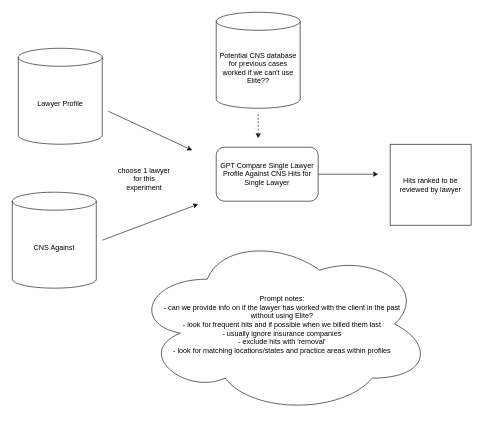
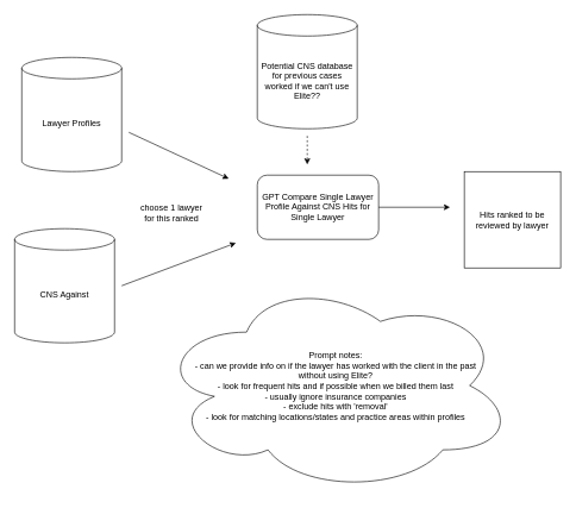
  <mxCell id="0" />
  <mxCell id="1" parent="0" />
- <mxCell id="2" value="Lawyer Profile" style="shape=cylinder3;whiteSpace=wrap;html=1;boundedLbl=1;backgroundOutline=1;size=15;" vertex="1" parent="1"><mxGeometry x="30" y="80" width="140" height="160" as="geometry" /></mxCell>
+ <mxCell id="2" value="Lawyer Profiles" style="shape=cylinder3;whiteSpace=wrap;html=1;boundedLbl=1;backgroundOutline=1;size=15;" vertex="1" parent="1"><mxGeometry x="30" y="80" width="140" height="160" as="geometry" /></mxCell>
  <mxCell id="3" value="CNS Against" style="shape=cylinder3;whiteSpace=wrap;html=1;boundedLbl=1;backgroundOutline=1;size=15;" vertex="1" parent="1"><mxGeometry x="20" y="320" width="140" height="160" as="geometry" /></mxCell>
  <mxCell id="4" value="GPT Compare Single Lawyer Profile Against CNS Hits for Single Lawyer" style="rounded=1;whiteSpace=wrap;html=1;" vertex="1" parent="1"><mxGeometry x="360" y="245" width="170" height="90" as="geometry" /></mxCell>
  <mxCell id="5" value="Hits ranked to be reviewed by lawyer" style="rounded=0;whiteSpace=wrap;html=1;" vertex="1" parent="1"><mxGeometry x="650" y="240" width="135" height="135" as="geometry" /></mxCell>
  <mxCell id="6" value="" style="endArrow=classic;html=1;rounded=0;" edge="1" parent="1"><mxGeometry width="50" height="50" relative="1" as="geometry"><mxPoint x="180" y="185" as="sourcePoint" /><mxPoint x="320" y="250" as="targetPoint" /></mxGeometry></mxCell>
  <mxCell id="7" value="" style="endArrow=classic;html=1;rounded=0;" edge="1" parent="1"><mxGeometry width="50" height="50" relative="1" as="geometry"><mxPoint x="170" y="400" as="sourcePoint" /><mxPoint x="330" y="340" as="targetPoint" /></mxGeometry></mxCell>
  <mxCell id="8" value="Prompt notes:&lt;div&gt;- can we provide info on if the lawyer has worked with the client in the past without using Elite?&lt;/div&gt;&lt;div&gt;- look for frequent hits and if possible when we billed them last&lt;/div&gt;&lt;div&gt;- usually ignore insurance companies&lt;/div&gt;&lt;div&gt;- exclude hits with 'removal'&lt;/div&gt;&lt;div&gt;- look for matching locations/states and practice areas within profiles&lt;/div&gt;" style="ellipse;shape=cloud;whiteSpace=wrap;html=1;spacing=2;spacingTop=2;spacingLeft=43;spacingRight=43;" vertex="1" parent="1"><mxGeometry x="220" y="390" width="500" height="300" as="geometry" /></mxCell>
  <mxCell id="9" value="" style="endArrow=classic;html=1;rounded=0;" edge="1" parent="1"><mxGeometry width="50" height="50" relative="1" as="geometry"><mxPoint x="530" y="290" as="sourcePoint" /><mxPoint x="630" y="290" as="targetPoint" /></mxGeometry></mxCell>
  <mxCell id="10" value="Potential CNS database for previous cases worked if we can't use Elite??" style="shape=cylinder3;whiteSpace=wrap;html=1;boundedLbl=1;backgroundOutline=1;size=15;" vertex="1" parent="1"><mxGeometry x="360" width="140" height="160" as="geometry" y="20" /></mxCell>
  <mxCell id="11" value="" style="endArrow=classic;html=1;rounded=0;dashed=1;" edge="1" parent="1"><mxGeometry width="50" height="50" relative="1" as="geometry"><mxPoint x="430" y="190" as="sourcePoint" /><mxPoint x="430" y="230" as="targetPoint" /></mxGeometry></mxCell>
- <mxCell id="12" value="choose 1 lawyer for this experiment" style="text;html=1;align=center;verticalAlign=middle;whiteSpace=wrap;rounded=0;" vertex="1" parent="1"><mxGeometry x="190" y="275" width="100" height="45" as="geometry" /></mxCell>
+ <mxCell id="12" value="choose 1 lawyer for this ranked" style="text;html=1;align=center;verticalAlign=middle;whiteSpace=wrap;rounded=0;" vertex="1" parent="1"><mxGeometry x="190" y="275" width="100" height="45" as="geometry" /></mxCell>
